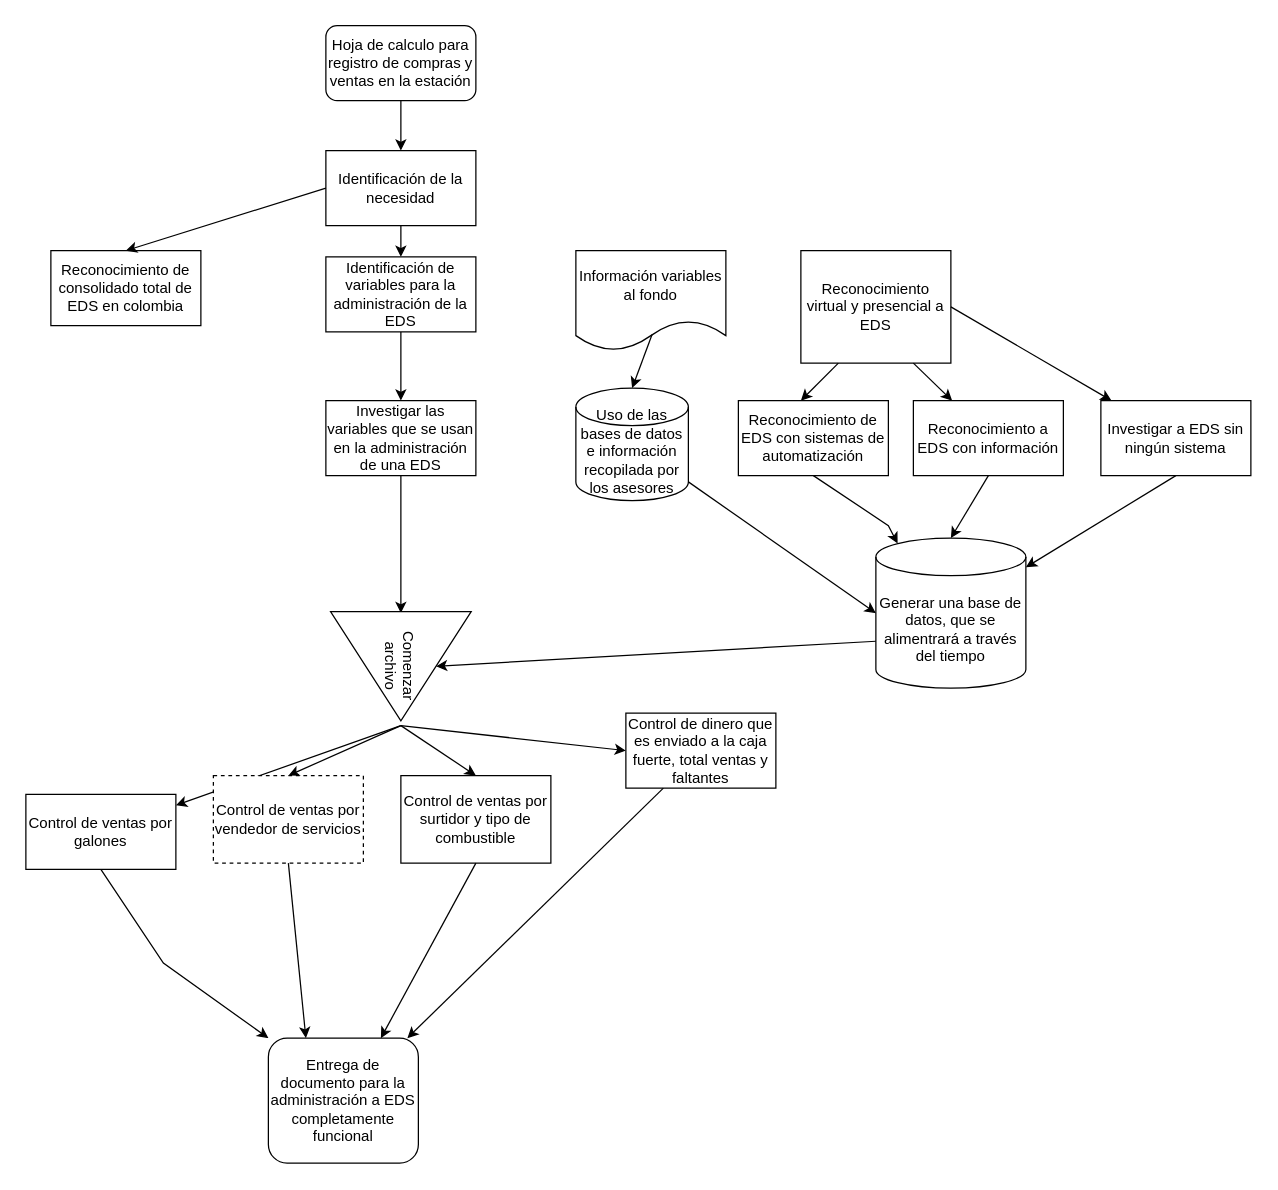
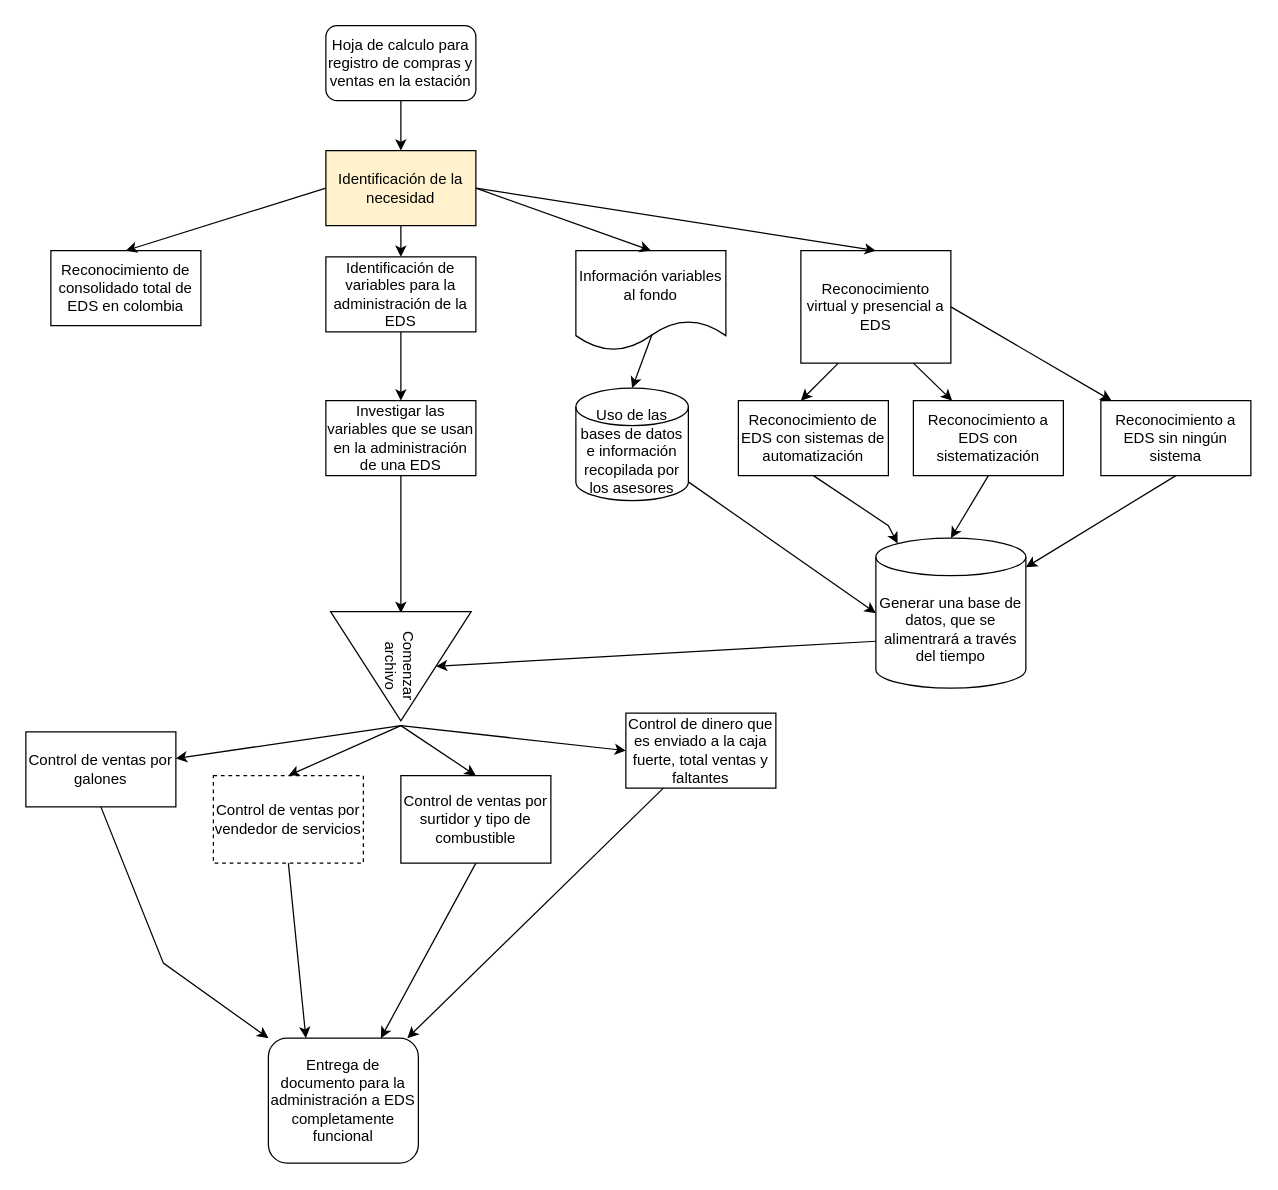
  <mxCell id="0" />
  <mxCell id="1" parent="0" />
  <mxCell id="2" value="Hoja de calculo para registro de compras y ventas en la estación" style="rounded=1;whiteSpace=wrap;html=1;" vertex="1" parent="1"><mxGeometry x="260" y="20" width="120" height="60" as="geometry" /></mxCell>
  <mxCell id="3" value="" style="endArrow=classic;html=1;rounded=0;exitX=0.5;exitY=1;exitDx=0;exitDy=0;" edge="1" parent="1" source="2"><mxGeometry width="50" height="50" relative="1" as="geometry"><mxPoint x="310" y="180" as="sourcePoint" /><mxPoint x="320" y="120" as="targetPoint" /></mxGeometry></mxCell>
- <mxCell id="4" value="Identificación de la necesidad" style="rounded=0;whiteSpace=wrap;html=1;" vertex="1" parent="1"><mxGeometry x="260" y="120" width="120" height="60" as="geometry" /></mxCell>
+ <mxCell id="4" value="Identificación de la necesidad" style="rounded=0;whiteSpace=wrap;html=1;fillColor=#fff2cc;" vertex="1" parent="1"><mxGeometry x="260" y="120" width="120" height="60" as="geometry" /></mxCell>
  <mxCell id="5" value="Información variables al fondo" style="shape=document;whiteSpace=wrap;html=1;boundedLbl=1;" vertex="1" parent="1"><mxGeometry x="460" y="200" width="120" height="80" as="geometry" /></mxCell>
+ <mxCell id="6" value="" style="endArrow=classic;html=1;rounded=0;entryX=0.5;entryY=0;entryDx=0;entryDy=0;exitX=1;exitY=0.5;exitDx=0;exitDy=0;" edge="1" parent="1" source="4" target="5"><mxGeometry width="50" height="50" relative="1" as="geometry"><mxPoint x="310" y="170" as="sourcePoint" /><mxPoint x="360" y="120" as="targetPoint" /></mxGeometry></mxCell>
  <mxCell id="7" value="Reconocimiento virtual y presencial a EDS" style="rounded=0;whiteSpace=wrap;html=1;" vertex="1" parent="1"><mxGeometry x="640" y="200" width="120" height="90" as="geometry" /></mxCell>
+ <mxCell id="8" value="" style="endArrow=classic;html=1;rounded=0;entryX=0.5;entryY=0;entryDx=0;entryDy=0;exitX=1;exitY=0.5;exitDx=0;exitDy=0;" edge="1" parent="1" source="4" target="7"><mxGeometry width="50" height="50" relative="1" as="geometry"><mxPoint x="310" y="160" as="sourcePoint" /><mxPoint x="360" y="110" as="targetPoint" /></mxGeometry></mxCell>
  <mxCell id="9" value="" style="endArrow=classic;html=1;rounded=0;exitX=0.5;exitY=1;exitDx=0;exitDy=0;" edge="1" parent="1" source="4"><mxGeometry width="50" height="50" relative="1" as="geometry"><mxPoint x="370" y="240" as="sourcePoint" /><mxPoint x="320" y="205" as="targetPoint" /></mxGeometry></mxCell>
  <mxCell id="10" value="" style="endArrow=classic;html=1;rounded=0;exitX=0.25;exitY=1;exitDx=0;exitDy=0;" edge="1" parent="1" source="7"><mxGeometry width="50" height="50" relative="1" as="geometry"><mxPoint x="370" y="240" as="sourcePoint" /><mxPoint x="640" y="320" as="targetPoint" /></mxGeometry></mxCell>
  <mxCell id="11" value="" style="endArrow=classic;html=1;rounded=0;exitX=0.75;exitY=1;exitDx=0;exitDy=0;" edge="1" parent="1" source="7"><mxGeometry width="50" height="50" relative="1" as="geometry"><mxPoint x="370" y="240" as="sourcePoint" /><mxPoint x="761" y="320" as="targetPoint" /></mxGeometry></mxCell>
  <mxCell id="12" value="Reconocimiento de EDS con sistemas de automatización" style="rounded=0;whiteSpace=wrap;html=1;" vertex="1" parent="1"><mxGeometry x="590" y="320" width="120" height="60" as="geometry" /></mxCell>
- <mxCell id="13" value="Reconocimiento a EDS con información" style="rounded=0;whiteSpace=wrap;html=1;" vertex="1" parent="1"><mxGeometry x="730" y="320" width="120" height="60" as="geometry" /></mxCell>
+ <mxCell id="13" value="Reconocimiento a EDS con sistematización" style="rounded=0;whiteSpace=wrap;html=1;" vertex="1" parent="1"><mxGeometry x="730" y="320" width="120" height="60" as="geometry" /></mxCell>
  <mxCell id="14" value="" style="endArrow=classic;html=1;rounded=0;exitX=1;exitY=0.5;exitDx=0;exitDy=0;" edge="1" parent="1" source="7" target="15"><mxGeometry width="50" height="50" relative="1" as="geometry"><mxPoint x="410" y="410" as="sourcePoint" /><mxPoint x="916" y="360" as="targetPoint" /></mxGeometry></mxCell>
- <mxCell id="15" value="Investigar a EDS sin ningún sistema" style="rounded=0;whiteSpace=wrap;html=1;" vertex="1" parent="1"><mxGeometry x="880" y="320" width="120" height="60" as="geometry" /></mxCell>
+ <mxCell id="15" value="Reconocimiento a EDS sin ningún sistema" style="rounded=0;whiteSpace=wrap;html=1;" vertex="1" parent="1"><mxGeometry x="880" y="320" width="120" height="60" as="geometry" /></mxCell>
  <mxCell id="16" value="Reconocimiento de consolidado total de EDS en colombia" style="rounded=0;whiteSpace=wrap;html=1;" vertex="1" parent="1"><mxGeometry x="40" y="200" width="120" height="60" as="geometry" /></mxCell>
  <mxCell id="17" value="" style="endArrow=classic;html=1;rounded=0;exitX=0;exitY=0.5;exitDx=0;exitDy=0;entryX=0.5;entryY=0;entryDx=0;entryDy=0;" edge="1" parent="1" source="4" target="16"><mxGeometry width="50" height="50" relative="1" as="geometry"><mxPoint x="460" y="280" as="sourcePoint" /><mxPoint x="510" y="230" as="targetPoint" /></mxGeometry></mxCell>
  <mxCell id="18" value="Identificación de variables para la administración de la EDS" style="rounded=0;whiteSpace=wrap;html=1;" vertex="1" parent="1"><mxGeometry x="260" y="205" width="120" height="60" as="geometry" /></mxCell>
  <mxCell id="19" value="Uso de las bases de datos e información recopilada por los asesores&lt;br&gt;&lt;br&gt;" style="shape=cylinder3;whiteSpace=wrap;html=1;boundedLbl=1;backgroundOutline=1;size=15;" vertex="1" parent="1"><mxGeometry x="460" y="310" width="90" height="90" as="geometry" /></mxCell>
  <mxCell id="20" value="" style="endArrow=classic;html=1;rounded=0;exitX=0.508;exitY=0.838;exitDx=0;exitDy=0;exitPerimeter=0;entryX=0.5;entryY=0;entryDx=0;entryDy=0;entryPerimeter=0;" edge="1" parent="1" source="5" target="19"><mxGeometry width="50" height="50" relative="1" as="geometry"><mxPoint x="350" y="370" as="sourcePoint" /><mxPoint x="400" y="320" as="targetPoint" /></mxGeometry></mxCell>
  <mxCell id="21" value="Investigar las variables que se usan en la administración de una EDS" style="rounded=0;whiteSpace=wrap;html=1;" vertex="1" parent="1"><mxGeometry x="260" y="320" width="120" height="60" as="geometry" /></mxCell>
  <mxCell id="22" value="" style="endArrow=classic;html=1;rounded=0;exitX=0.5;exitY=1;exitDx=0;exitDy=0;entryX=0.5;entryY=0;entryDx=0;entryDy=0;" edge="1" parent="1" source="18" target="21"><mxGeometry width="50" height="50" relative="1" as="geometry"><mxPoint x="350" y="330" as="sourcePoint" /><mxPoint x="400" y="280" as="targetPoint" /></mxGeometry></mxCell>
  <mxCell id="23" value="" style="endArrow=classic;html=1;rounded=0;exitX=0.5;exitY=1;exitDx=0;exitDy=0;entryX=0.145;entryY=0;entryDx=0;entryDy=4.35;entryPerimeter=0;" edge="1" parent="1" source="12" target="26"><mxGeometry width="50" height="50" relative="1" as="geometry"><mxPoint x="620" y="410" as="sourcePoint" /><mxPoint x="750" y="440" as="targetPoint" /><Array as="points"><mxPoint x="710" y="420" /></Array></mxGeometry></mxCell>
  <mxCell id="24" value="" style="endArrow=classic;html=1;rounded=0;exitX=0.5;exitY=1;exitDx=0;exitDy=0;entryX=0.5;entryY=0;entryDx=0;entryDy=0;entryPerimeter=0;" edge="1" parent="1" source="13" target="26"><mxGeometry width="50" height="50" relative="1" as="geometry"><mxPoint x="620" y="410" as="sourcePoint" /><mxPoint x="750" y="440" as="targetPoint" /></mxGeometry></mxCell>
  <mxCell id="25" value="" style="endArrow=classic;html=1;rounded=0;exitX=0.5;exitY=1;exitDx=0;exitDy=0;" edge="1" parent="1" source="15" target="26"><mxGeometry width="50" height="50" relative="1" as="geometry"><mxPoint x="620" y="410" as="sourcePoint" /><mxPoint x="760" y="440" as="targetPoint" /></mxGeometry></mxCell>
  <mxCell id="26" value="Generar una base de datos, que se alimentrará a través del tiempo" style="shape=cylinder3;whiteSpace=wrap;html=1;boundedLbl=1;backgroundOutline=1;size=15;" vertex="1" parent="1"><mxGeometry x="700" y="430" width="120" height="120" as="geometry" /></mxCell>
  <mxCell id="27" value="" style="endArrow=classic;html=1;rounded=0;exitX=1;exitY=1;exitDx=0;exitDy=-15;exitPerimeter=0;entryX=0;entryY=0.5;entryDx=0;entryDy=0;entryPerimeter=0;" edge="1" parent="1" source="19" target="26"><mxGeometry width="50" height="50" relative="1" as="geometry"><mxPoint x="620" y="380" as="sourcePoint" /><mxPoint x="670" y="330" as="targetPoint" /></mxGeometry></mxCell>
  <mxCell id="28" value="" style="endArrow=classic;html=1;rounded=0;exitX=0;exitY=0;exitDx=0;exitDy=82.5;exitPerimeter=0;entryX=0.5;entryY=0;entryDx=0;entryDy=0;" edge="1" parent="1" source="26" target="39"><mxGeometry width="50" height="50" relative="1" as="geometry"><mxPoint x="480" y="480" as="sourcePoint" /><mxPoint x="380" y="535" as="targetPoint" /><Array as="points" /></mxGeometry></mxCell>
  <mxCell id="29" value="" style="endArrow=classic;html=1;rounded=0;exitX=0.5;exitY=1;exitDx=0;exitDy=0;" edge="1" parent="1" source="21"><mxGeometry width="50" height="50" relative="1" as="geometry"><mxPoint x="480" y="480" as="sourcePoint" /><mxPoint x="320" y="490" as="targetPoint" /></mxGeometry></mxCell>
  <mxCell id="30" value="" style="endArrow=classic;html=1;rounded=0;exitX=0.5;exitY=1;exitDx=0;exitDy=0;" edge="1" parent="1" target="31"><mxGeometry width="50" height="50" relative="1" as="geometry"><mxPoint x="320" y="580" as="sourcePoint" /><mxPoint x="320" y="640" as="targetPoint" /></mxGeometry></mxCell>
- <mxCell id="31" value="Control de ventas por galones" style="rounded=0;whiteSpace=wrap;html=1;" vertex="1" parent="1"><mxGeometry x="20" y="635" width="120" height="60" as="geometry" /></mxCell>
+ <mxCell id="31" value="Control de ventas por galones" style="rounded=0;whiteSpace=wrap;html=1;" vertex="1" parent="1"><mxGeometry x="20" y="585" width="120" height="60" as="geometry" /></mxCell>
  <mxCell id="32" value="" style="endArrow=classic;html=1;rounded=0;exitX=0.5;exitY=1;exitDx=0;exitDy=0;entryX=0.5;entryY=0;entryDx=0;entryDy=0;" edge="1" parent="1" target="35"><mxGeometry width="50" height="50" relative="1" as="geometry"><mxPoint x="320" y="580" as="sourcePoint" /><mxPoint x="230" y="600" as="targetPoint" /></mxGeometry></mxCell>
  <mxCell id="33" value="" style="endArrow=classic;html=1;rounded=0;" edge="1" parent="1"><mxGeometry width="50" height="50" relative="1" as="geometry"><mxPoint x="320" y="580" as="sourcePoint" /><mxPoint x="380" y="620" as="targetPoint" /></mxGeometry></mxCell>
  <mxCell id="34" value="" style="endArrow=classic;html=1;rounded=0;exitX=0.5;exitY=1;exitDx=0;exitDy=0;" edge="1" parent="1"><mxGeometry width="50" height="50" relative="1" as="geometry"><mxPoint x="320" y="580" as="sourcePoint" /><mxPoint x="500" y="600" as="targetPoint" /></mxGeometry></mxCell>
  <mxCell id="35" value="Control de ventas por vendedor de servicios" style="rounded=0;whiteSpace=wrap;html=1;dashed=1;" vertex="1" parent="1"><mxGeometry x="170" y="620" width="120" height="70" as="geometry" /></mxCell>
  <mxCell id="36" value="Control de dinero que es enviado a la caja fuerte, total ventas y faltantes" style="rounded=0;whiteSpace=wrap;html=1;" vertex="1" parent="1"><mxGeometry x="500" y="570" width="120" height="60" as="geometry" /></mxCell>
  <mxCell id="37" value="Control de ventas por surtidor y tipo de combustible" style="rounded=0;whiteSpace=wrap;html=1;" vertex="1" parent="1"><mxGeometry x="320" y="620" width="120" height="70" as="geometry" /></mxCell>
  <mxCell id="38" value="" style="endArrow=classic;html=1;rounded=0;exitX=0.5;exitY=1;exitDx=0;exitDy=0;" edge="1" parent="1" source="31"><mxGeometry width="50" height="50" relative="1" as="geometry"><mxPoint x="510" y="720" as="sourcePoint" /><mxPoint x="214" y="830" as="targetPoint" /><Array as="points"><mxPoint x="130" y="770" /></Array></mxGeometry></mxCell>
  <mxCell id="39" value="Comenzar archivo" style="triangle;whiteSpace=wrap;html=1;rotation=90;" vertex="1" parent="1"><mxGeometry x="276.25" y="476.25" width="87.5" height="112.5" as="geometry" /></mxCell>
  <mxCell id="40" value="" style="endArrow=classic;html=1;rounded=0;exitX=0.5;exitY=1;exitDx=0;exitDy=0;entryX=0.25;entryY=0;entryDx=0;entryDy=0;" edge="1" parent="1" source="35" target="43"><mxGeometry width="50" height="50" relative="1" as="geometry"><mxPoint x="510" y="670" as="sourcePoint" /><mxPoint x="240" y="800" as="targetPoint" /></mxGeometry></mxCell>
  <mxCell id="41" value="" style="endArrow=classic;html=1;rounded=0;exitX=0.5;exitY=1;exitDx=0;exitDy=0;entryX=0.75;entryY=0;entryDx=0;entryDy=0;" edge="1" parent="1" source="37" target="43"><mxGeometry width="50" height="50" relative="1" as="geometry"><mxPoint x="510" y="670" as="sourcePoint" /><mxPoint x="340" y="790" as="targetPoint" /></mxGeometry></mxCell>
  <mxCell id="42" value="" style="endArrow=classic;html=1;rounded=0;exitX=0.25;exitY=1;exitDx=0;exitDy=0;" edge="1" parent="1" source="36" target="43"><mxGeometry width="50" height="50" relative="1" as="geometry"><mxPoint x="510" y="670" as="sourcePoint" /><mxPoint x="370" y="810" as="targetPoint" /></mxGeometry></mxCell>
  <mxCell id="43" value="Entrega de documento para la administración a EDS completamente funcional" style="rounded=1;whiteSpace=wrap;html=1;" vertex="1" parent="1"><mxGeometry x="214" y="830" width="120" height="100" as="geometry" /></mxCell>
